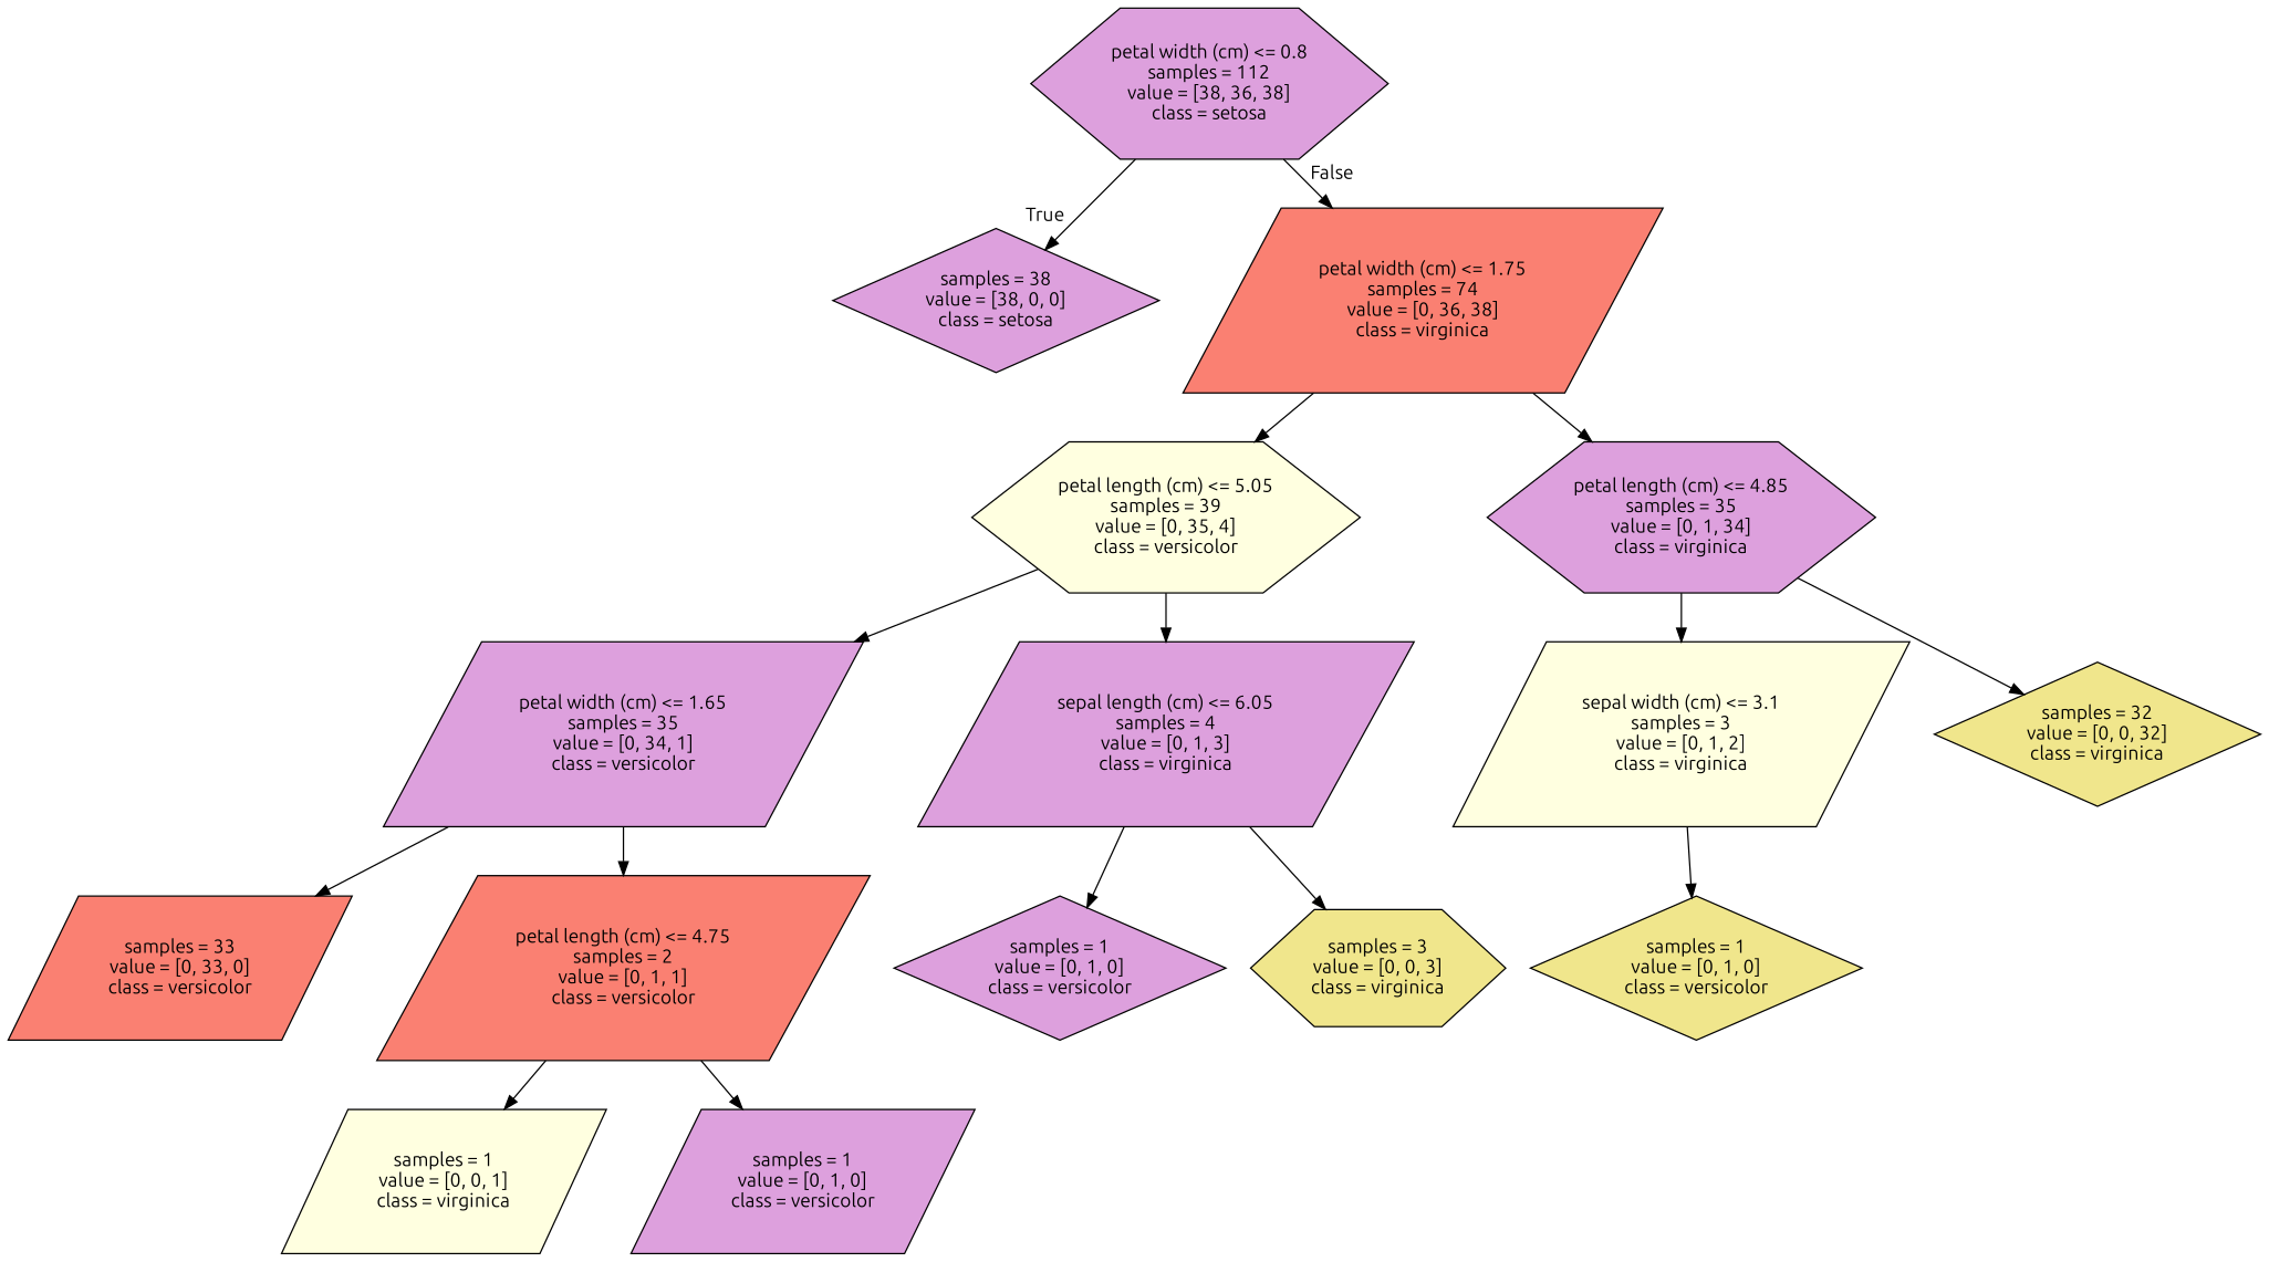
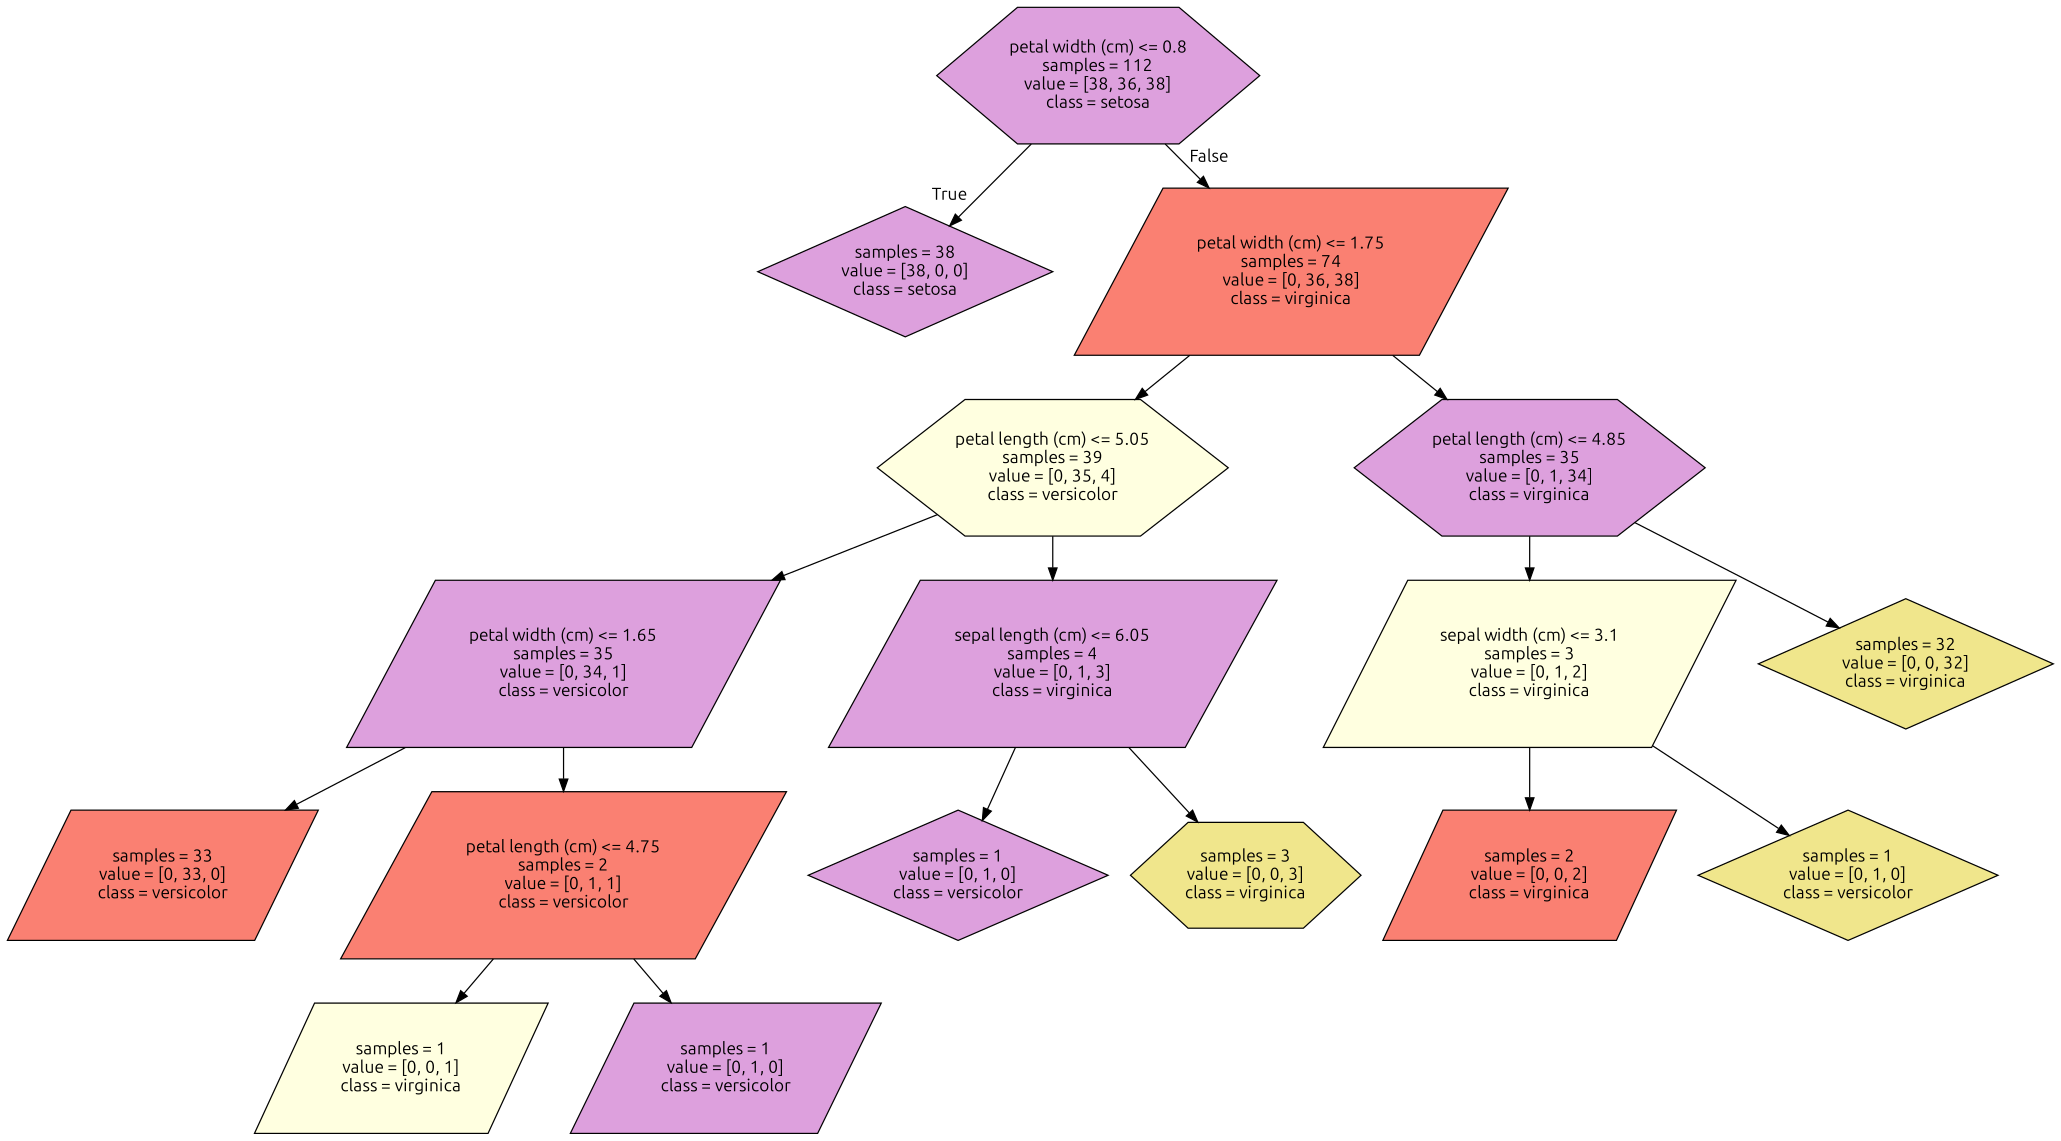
  digraph {
    fontname=Ubuntu
    node [color=black fillcolor=plum fontname=Ubuntu shape=parallelogram style=filled]
    edge [fontname=Ubuntu]
    n1 [label="petal width (cm) <= 0.8\nsamples = 112\nvalue = [38, 36, 38]\nclass = setosa" shape=hexagon]
    n2 [label="samples = 38\nvalue = [38, 0, 0]\nclass = setosa" shape=diamond]
    n3 [fillcolor=salmon label="petal width (cm) <= 1.75\nsamples = 74\nvalue = [0, 36, 38]\nclass = virginica"]
    n4 [fillcolor=lightyellow label="petal length (cm) <= 5.05\nsamples = 39\nvalue = [0, 35, 4]\nclass = versicolor" shape=hexagon]
    n5 [label="petal length (cm) <= 4.85\nsamples = 35\nvalue = [0, 1, 34]\nclass = virginica" shape=hexagon]
    n6 [label="petal width (cm) <= 1.65\nsamples = 35\nvalue = [0, 34, 1]\nclass = versicolor"]
    n7 [label="sepal length (cm) <= 6.05\nsamples = 4\nvalue = [0, 1, 3]\nclass = virginica"]
    n8 [fillcolor=lightyellow label="sepal width (cm) <= 3.1\nsamples = 3\nvalue = [0, 1, 2]\nclass = virginica"]
    n9 [fillcolor=khaki label="samples = 32\nvalue = [0, 0, 32]\nclass = virginica" shape=diamond]
    n10 [fillcolor=salmon label="samples = 33\nvalue = [0, 33, 0]\nclass = versicolor"]
    n11 [fillcolor=salmon label="petal length (cm) <= 4.75\nsamples = 2\nvalue = [0, 1, 1]\nclass = versicolor"]
    n12 [label="samples = 1\nvalue = [0, 1, 0]\nclass = versicolor" shape=diamond]
    n13 [fillcolor=khaki label="samples = 3\nvalue = [0, 0, 3]\nclass = virginica" shape=hexagon]
    n14 [fillcolor=lightyellow label="samples = 1\nvalue = [0, 0, 1]\nclass = virginica"]
    n15 [label="samples = 1\nvalue = [0, 1, 0]\nclass = versicolor"]
+   n16 [fillcolor=salmon label="samples = 2\nvalue = [0, 0, 2]\nclass = virginica"]
    n17 [fillcolor=khaki label="samples = 1\nvalue = [0, 1, 0]\nclass = versicolor" shape=diamond]
    n1 -> n2 [headlabel=True labelangle=45 labeldistance=2.5]
    n1 -> n3 [headlabel=False labelangle=-45 labeldistance=2.5]
    n3 -> n4
    n3 -> n5
    n4 -> n6
    n4 -> n7
    n5 -> n8
    n5 -> n9
    n6 -> n10
    n6 -> n11
    n7 -> n12
    n7 -> n13
+   n8 -> n16
    n8 -> n17
    n11 -> n14
    n11 -> n15
  }
